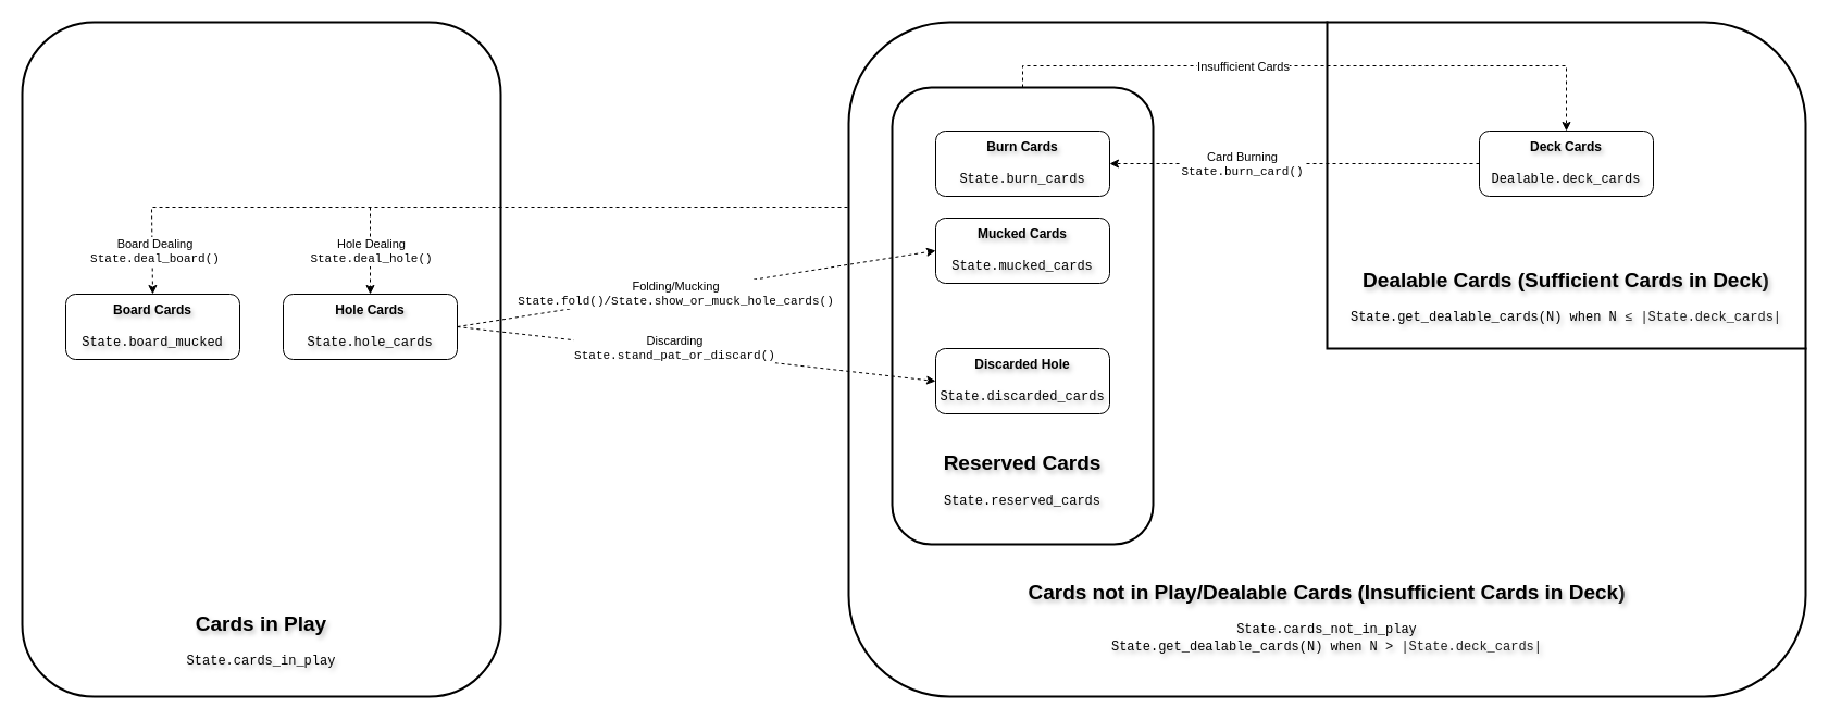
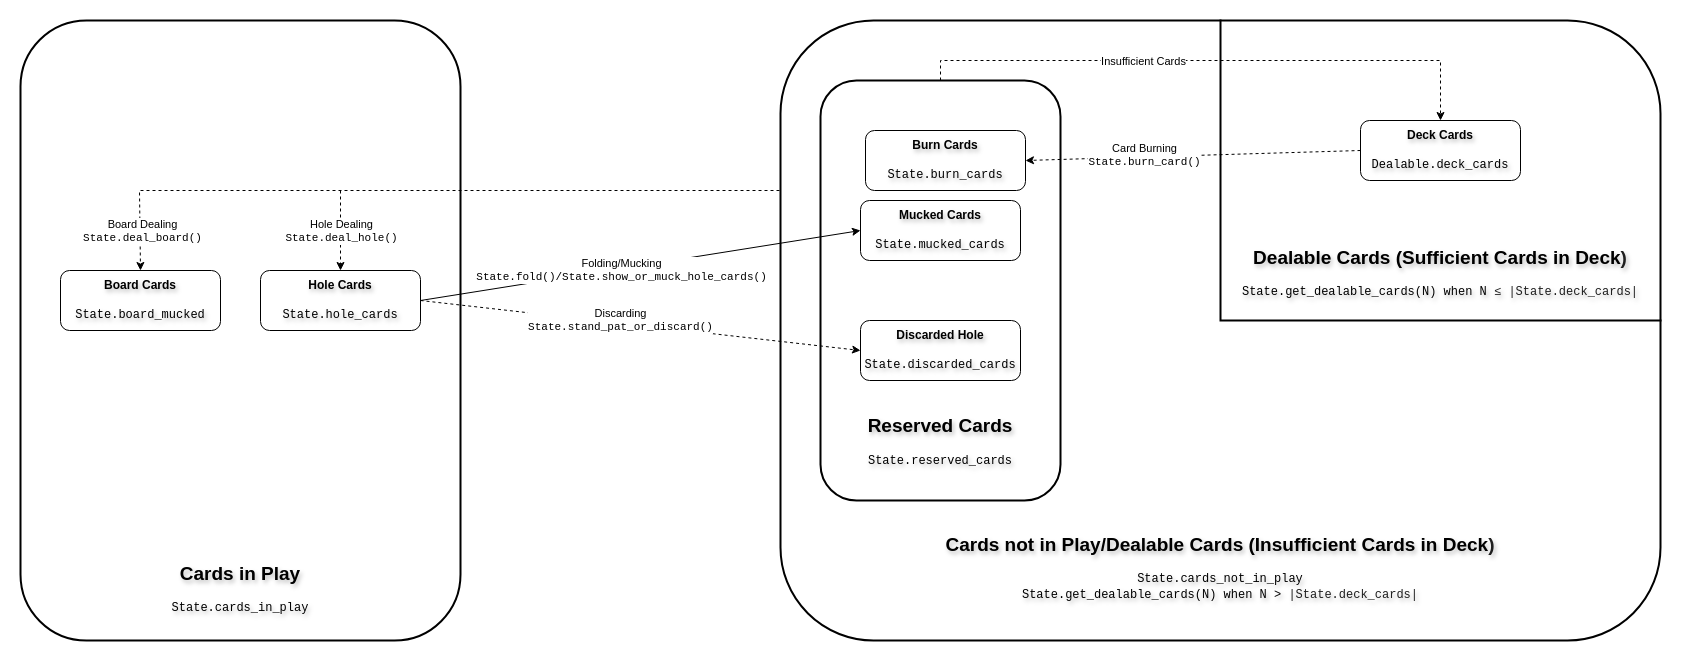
  <mxCell id="0" />
  <mxCell id="1" parent="0" />
  <mxCell id="2" value="&lt;div&gt;&lt;br&gt;&lt;/div&gt;&lt;div&gt;&lt;br&gt;&lt;/div&gt;&lt;div&gt;&lt;br&gt;&lt;/div&gt;&lt;div&gt;&lt;br&gt;&lt;/div&gt;&lt;div&gt;&lt;br&gt;&lt;/div&gt;&lt;div&gt;&lt;br&gt;&lt;/div&gt;&lt;div&gt;&lt;br&gt;&lt;/div&gt;&lt;div&gt;&lt;br&gt;&lt;/div&gt;&lt;div&gt;&lt;br&gt;&lt;/div&gt;&lt;div&gt;&lt;br&gt;&lt;/div&gt;&lt;div&gt;&lt;br&gt;&lt;/div&gt;&lt;div&gt;&lt;br&gt;&lt;/div&gt;&lt;div&gt;&lt;br&gt;&lt;/div&gt;&lt;div&gt;&lt;br&gt;&lt;/div&gt;&lt;div&gt;&lt;br&gt;&lt;/div&gt;&lt;div&gt;&lt;br&gt;&lt;/div&gt;&lt;div&gt;&lt;br&gt;&lt;/div&gt;&lt;div&gt;&lt;br&gt;&lt;/div&gt;&lt;div&gt;&lt;br&gt;&lt;/div&gt;&lt;div&gt;&lt;br&gt;&lt;/div&gt;&lt;div&gt;&lt;br&gt;&lt;/div&gt;&lt;div&gt;&lt;br&gt;&lt;/div&gt;&lt;div&gt;&lt;br&gt;&lt;/div&gt;&lt;div&gt;&lt;br&gt;&lt;/div&gt;&lt;div&gt;&lt;br&gt;&lt;/div&gt;&lt;div&gt;&lt;br&gt;&lt;/div&gt;&lt;div&gt;&lt;br&gt;&lt;/div&gt;&lt;div&gt;&lt;br&gt;&lt;/div&gt;&lt;div&gt;&lt;br&gt;&lt;/div&gt;&lt;div&gt;&lt;br&gt;&lt;/div&gt;&lt;div&gt;&lt;br&gt;&lt;/div&gt;&lt;div&gt;&lt;br&gt;&lt;/div&gt;&lt;div&gt;&lt;br&gt;&lt;/div&gt;&lt;div&gt;&lt;div&gt;&lt;b style=&quot;background-color: initial;&quot;&gt;&lt;font style=&quot;font-size: 19px;&quot;&gt;Cards not in Play&lt;/font&gt;&lt;/b&gt;&lt;b style=&quot;background-color: initial;&quot;&gt;&lt;font style=&quot;font-size: 19px;&quot;&gt;/&lt;/font&gt;&lt;/b&gt;&lt;b style=&quot;background-color: initial; font-size: 19px;&quot;&gt;Dealable Cards (Insufficient Cards in Deck&lt;span style=&quot;color: rgb(31, 31, 31); font-family: &amp;quot;Google Sans&amp;quot;, arial, sans-serif; text-align: left;&quot;&gt;)&lt;/span&gt;&lt;/b&gt;&lt;/div&gt;&lt;div&gt;&lt;br&gt;&lt;/div&gt;&lt;div&gt;&lt;font face=&quot;Courier New&quot;&gt;State.cards_not_in_play&lt;/font&gt;&lt;/div&gt;&lt;/div&gt;&lt;div&gt;&lt;div&gt;&lt;font face=&quot;Courier New&quot;&gt;State.get_dealable_cards(N)&amp;nbsp;&lt;/font&gt;&lt;font style=&quot;font-family: &amp;quot;Courier New&amp;quot;;&quot;&gt;when N &amp;gt;&lt;/font&gt;&lt;span style=&quot;font-family: &amp;quot;Courier New&amp;quot;; color: rgb(31, 31, 31); text-align: left;&quot;&gt;&amp;nbsp;|State.deck_cards|&lt;/span&gt;&lt;/div&gt;&lt;/div&gt;" style="rounded=1;whiteSpace=wrap;html=1;fillColor=none;textShadow=1;labelBackgroundColor=none;strokeWidth=2;" parent="1" vertex="1"><mxGeometry x="780" y="20" width="880" height="620" as="geometry" /></mxCell>
  <mxCell id="3" value="&lt;div&gt;&lt;br&gt;&lt;/div&gt;&lt;div&gt;&lt;br&gt;&lt;/div&gt;&lt;div&gt;&lt;br&gt;&lt;/div&gt;&lt;div&gt;&lt;br&gt;&lt;/div&gt;&lt;div&gt;&lt;br&gt;&lt;/div&gt;&lt;div&gt;&lt;br&gt;&lt;/div&gt;&lt;div&gt;&lt;br&gt;&lt;/div&gt;&lt;div&gt;&lt;br&gt;&lt;/div&gt;&lt;div&gt;&lt;br&gt;&lt;/div&gt;&lt;div&gt;&lt;br&gt;&lt;/div&gt;&lt;div&gt;&lt;br&gt;&lt;/div&gt;&lt;div&gt;&lt;br&gt;&lt;/div&gt;&lt;div&gt;&lt;br&gt;&lt;/div&gt;&lt;div&gt;&lt;br&gt;&lt;/div&gt;&lt;div&gt;&lt;br&gt;&lt;/div&gt;&lt;div&gt;&lt;br&gt;&lt;/div&gt;&lt;div&gt;&lt;br&gt;&lt;/div&gt;&lt;div&gt;&lt;br&gt;&lt;/div&gt;&lt;div&gt;&lt;br&gt;&lt;/div&gt;&lt;div&gt;&lt;br&gt;&lt;/div&gt;&lt;div&gt;&lt;br&gt;&lt;/div&gt;&lt;div&gt;&lt;br&gt;&lt;/div&gt;&lt;div&gt;&lt;br&gt;&lt;/div&gt;&lt;div&gt;&lt;br&gt;&lt;/div&gt;&lt;div&gt;&lt;br&gt;&lt;/div&gt;&lt;div&gt;&lt;br&gt;&lt;/div&gt;&lt;div&gt;&lt;br&gt;&lt;/div&gt;&lt;div&gt;&lt;br&gt;&lt;/div&gt;&lt;div&gt;&lt;br&gt;&lt;/div&gt;&lt;div&gt;&lt;br&gt;&lt;/div&gt;&lt;div&gt;&lt;br&gt;&lt;/div&gt;&lt;div&gt;&lt;br&gt;&lt;/div&gt;&lt;div&gt;&lt;br&gt;&lt;/div&gt;&lt;div&gt;&lt;br&gt;&lt;/div&gt;&lt;div&gt;&lt;br&gt;&lt;/div&gt;&lt;div&gt;&lt;br&gt;&lt;/div&gt;&lt;div&gt;&lt;b style=&quot;&quot;&gt;&lt;font style=&quot;font-size: 19px;&quot;&gt;Cards in Play&lt;/font&gt;&lt;/b&gt;&lt;br&gt;&lt;/div&gt;&lt;div style=&quot;&quot;&gt;&lt;font style=&quot;font-size: 12px;&quot;&gt;&lt;br&gt;&lt;/font&gt;&lt;/div&gt;&lt;div style=&quot;&quot;&gt;&lt;font face=&quot;Courier New&quot; style=&quot;font-size: 12px;&quot;&gt;State.cards_in_play&lt;/font&gt;&lt;/div&gt;" style="rounded=1;whiteSpace=wrap;html=1;fillColor=none;textShadow=1;labelBackgroundColor=none;strokeWidth=2;" parent="1" vertex="1"><mxGeometry y="20" width="440" height="620" as="geometry" x="20" /></mxCell>
  <mxCell id="4" value="&lt;div&gt;&lt;br&gt;&lt;/div&gt;&lt;div&gt;&lt;br&gt;&lt;/div&gt;&lt;div&gt;&lt;br&gt;&lt;/div&gt;&lt;div&gt;&lt;br&gt;&lt;/div&gt;&lt;div&gt;&lt;br&gt;&lt;/div&gt;&lt;div&gt;&lt;br&gt;&lt;/div&gt;&lt;div&gt;&lt;br&gt;&lt;/div&gt;&lt;div&gt;&lt;br&gt;&lt;/div&gt;&lt;div&gt;&lt;br&gt;&lt;/div&gt;&lt;div&gt;&lt;br&gt;&lt;/div&gt;&lt;div&gt;&lt;br&gt;&lt;/div&gt;&lt;div&gt;&lt;br&gt;&lt;/div&gt;&lt;div&gt;&lt;br&gt;&lt;/div&gt;&lt;div&gt;&lt;br&gt;&lt;/div&gt;&lt;div&gt;&lt;br&gt;&lt;/div&gt;&lt;div&gt;&lt;br&gt;&lt;/div&gt;&lt;div&gt;&lt;br&gt;&lt;/div&gt;&lt;div&gt;&lt;br&gt;&lt;/div&gt;&lt;div&gt;&lt;br&gt;&lt;/div&gt;&lt;div&gt;&lt;br&gt;&lt;/div&gt;&lt;div&gt;&lt;br&gt;&lt;/div&gt;&lt;div&gt;&lt;b style=&quot;&quot;&gt;&lt;font style=&quot;font-size: 19px;&quot;&gt;Reserved Cards&lt;/font&gt;&lt;/b&gt;&lt;br&gt;&lt;/div&gt;&lt;div style=&quot;&quot;&gt;&lt;font style=&quot;font-size: 12px;&quot;&gt;&lt;br&gt;&lt;/font&gt;&lt;/div&gt;&lt;div style=&quot;&quot;&gt;&lt;font face=&quot;Courier New&quot; style=&quot;font-size: 12px;&quot;&gt;State.reserved_cards&lt;/font&gt;&lt;/div&gt;" style="rounded=1;whiteSpace=wrap;html=1;fillColor=none;textShadow=1;labelBackgroundColor=none;strokeWidth=2;" parent="1" vertex="1"><mxGeometry x="820" y="80" width="240" height="420" as="geometry" /></mxCell>
  <mxCell id="5" style="edgeStyle=orthogonalEdgeStyle;rounded=0;orthogonalLoop=1;jettySize=auto;html=1;entryX=0.5;entryY=0;entryDx=0;entryDy=0;dashed=1;textShadow=1;labelBackgroundColor=none;" parent="1" edge="1" target="11"><mxGeometry relative="1" as="geometry"><mxPoint x="779" y="190" as="sourcePoint" /><mxPoint x="139.31" y="270" as="targetPoint" /><Array as="points"><mxPoint x="779" y="190" /><mxPoint x="139" y="190" /><mxPoint x="139" y="270" /></Array></mxGeometry></mxCell>
  <mxCell id="6" value="&lt;div&gt;Board Dealing&lt;/div&gt;&lt;font face=&quot;Courier New&quot;&gt;State.deal_board()&lt;/font&gt;" style="edgeLabel;html=1;align=center;verticalAlign=middle;resizable=0;points=[];textShadow=0;labelBackgroundColor=default;" parent="5" vertex="1" connectable="0"><mxGeometry x="0.468" y="-1" relative="1" as="geometry"><mxPoint x="-110" y="41" as="offset" /></mxGeometry></mxCell>
  <mxCell id="7" value="&lt;div&gt;&lt;b style=&quot;font-size: 19px;&quot;&gt;&lt;br&gt;&lt;/b&gt;&lt;/div&gt;&lt;div&gt;&lt;b style=&quot;font-size: 19px;&quot;&gt;&lt;br&gt;&lt;/b&gt;&lt;/div&gt;&lt;div&gt;&lt;b style=&quot;font-size: 19px;&quot;&gt;&lt;br&gt;&lt;/b&gt;&lt;/div&gt;&lt;div&gt;&lt;b style=&quot;font-size: 19px;&quot;&gt;&lt;br&gt;&lt;/b&gt;&lt;/div&gt;&lt;div&gt;&lt;b style=&quot;font-size: 19px;&quot;&gt;&lt;br&gt;&lt;/b&gt;&lt;/div&gt;&lt;div&gt;&lt;b style=&quot;font-size: 19px;&quot;&gt;&lt;br&gt;&lt;/b&gt;&lt;/div&gt;&lt;div&gt;&lt;b style=&quot;font-size: 19px;&quot;&gt;&lt;br&gt;&lt;/b&gt;&lt;/div&gt;&lt;div&gt;&lt;b style=&quot;font-size: 19px;&quot;&gt;&lt;br&gt;&lt;/b&gt;&lt;/div&gt;&lt;div&gt;&lt;b style=&quot;font-size: 19px;&quot;&gt;&lt;br&gt;&lt;/b&gt;&lt;/div&gt;&lt;div&gt;&lt;b style=&quot;font-size: 19px;&quot;&gt;Dealable Cards (Sufficient Cards in Deck&lt;span style=&quot;color: rgb(31, 31, 31); font-family: &amp;quot;Google Sans&amp;quot;, arial, sans-serif; text-align: left;&quot;&gt;)&lt;/span&gt;&lt;/b&gt;&lt;br&gt;&lt;/div&gt;&lt;div&gt;&lt;div&gt;&lt;br&gt;&lt;/div&gt;&lt;div&gt;&lt;font face=&quot;Courier New&quot;&gt;State.get_dealable_cards(N)&amp;nbsp;&lt;/font&gt;&lt;font style=&quot;font-family: &amp;quot;Courier New&amp;quot;;&quot;&gt;when N&amp;nbsp;&lt;/font&gt;&lt;span style=&quot;font-family: &amp;quot;Courier New&amp;quot;; color: rgb(31, 31, 31); text-align: left;&quot;&gt;≤ |State.deck_cards|&lt;/span&gt;&lt;/div&gt;&lt;/div&gt;" style="shape=partialRectangle;whiteSpace=wrap;html=1;top=0;right=0;fillColor=none;textShadow=1;labelBackgroundColor=none;strokeWidth=2;" parent="1" vertex="1"><mxGeometry x="1220" y="20" width="440" height="300" as="geometry" /></mxCell>
  <mxCell id="8" value="&lt;b&gt;Deck Cards&lt;/b&gt;&lt;div&gt;&lt;br&gt;&lt;div&gt;&lt;font face=&quot;Courier New&quot;&gt;Dealable.deck_cards&lt;/font&gt;&lt;/div&gt;&lt;/div&gt;" style="rounded=1;whiteSpace=wrap;html=1;textShadow=1;labelBackgroundColor=none;" parent="1" vertex="1"><mxGeometry x="1360" y="120" width="160" height="60" as="geometry" /></mxCell>
  <mxCell id="9" value="&lt;b&gt;Mucked Cards&lt;/b&gt;&lt;div&gt;&lt;br&gt;&lt;div&gt;&lt;font face=&quot;Courier New&quot;&gt;State.mucked_cards&lt;/font&gt;&lt;/div&gt;&lt;/div&gt;" style="rounded=1;whiteSpace=wrap;html=1;textShadow=1;labelBackgroundColor=none;" parent="1" vertex="1"><mxGeometry x="860" y="200" width="160" height="60" as="geometry" /></mxCell>
- <mxCell id="10" value="&lt;b&gt;Burn Cards&lt;/b&gt;&lt;div&gt;&lt;br&gt;&lt;div&gt;&lt;font face=&quot;Courier New&quot;&gt;State.burn_cards&lt;/font&gt;&lt;/div&gt;&lt;/div&gt;" style="rounded=1;whiteSpace=wrap;html=1;textShadow=1;labelBackgroundColor=none;" parent="1" vertex="1"><mxGeometry x="860" y="120" width="160" height="60" as="geometry" /></mxCell>
+ <mxCell id="10" value="&lt;b&gt;Burn Cards&lt;/b&gt;&lt;div&gt;&lt;br&gt;&lt;div&gt;&lt;font face=&quot;Courier New&quot;&gt;State.burn_cards&lt;/font&gt;&lt;/div&gt;&lt;/div&gt;" style="rounded=1;whiteSpace=wrap;html=1;textShadow=1;labelBackgroundColor=none;" parent="1" vertex="1"><mxGeometry x="865" y="130" width="160" height="60" as="geometry" /></mxCell>
  <mxCell id="11" value="&lt;b&gt;Board Cards&lt;/b&gt;&lt;div&gt;&lt;br&gt;&lt;div&gt;&lt;font face=&quot;Courier New&quot;&gt;State.board_mucked&lt;/font&gt;&lt;/div&gt;&lt;/div&gt;" style="rounded=1;whiteSpace=wrap;html=1;textShadow=1;labelBackgroundColor=none;" parent="1" vertex="1"><mxGeometry x="60" y="270" width="160" height="60" as="geometry" /></mxCell>
  <mxCell id="12" value="&lt;font style=&quot;font-size: 12px;&quot;&gt;&lt;b&gt;Hole Cards&lt;/b&gt;&lt;/font&gt;&lt;div style=&quot;&quot;&gt;&lt;br&gt;&lt;div&gt;&lt;font face=&quot;Courier New&quot;&gt;State.hole_cards&lt;/font&gt;&lt;/div&gt;&lt;/div&gt;" style="rounded=1;whiteSpace=wrap;html=1;textShadow=1;labelBackgroundColor=none;" parent="1" vertex="1"><mxGeometry x="260" y="270" width="160" height="60" as="geometry" /></mxCell>
  <mxCell id="13" value="&lt;b&gt;Discarded Hole&lt;/b&gt;&lt;div&gt;&lt;br&gt;&lt;div&gt;&lt;font face=&quot;Courier New&quot;&gt;State.discarded_cards&lt;/font&gt;&lt;/div&gt;&lt;/div&gt;" style="rounded=1;whiteSpace=wrap;html=1;textShadow=1;labelBackgroundColor=none;" parent="1" vertex="1"><mxGeometry x="860" y="320" width="160" height="60" as="geometry" /></mxCell>
  <mxCell id="14" style="edgeStyle=orthogonalEdgeStyle;rounded=0;orthogonalLoop=1;jettySize=auto;html=1;exitX=0.5;exitY=0;exitDx=0;exitDy=0;entryX=0.5;entryY=0;entryDx=0;entryDy=0;dashed=1;textShadow=1;labelBackgroundColor=none;" parent="1" source="4" target="8" edge="1"><mxGeometry relative="1" as="geometry"><Array as="points"><mxPoint x="940" y="60" /><mxPoint x="1440" y="60" /></Array></mxGeometry></mxCell>
  <mxCell id="15" value="Insufficient Cards" style="edgeLabel;html=1;align=center;verticalAlign=middle;resizable=0;points=[];textShadow=0;labelBackgroundColor=default;" parent="14" vertex="1" connectable="0"><mxGeometry x="-0.046" relative="1" as="geometry"><mxPoint x="-55" as="offset" /></mxGeometry></mxCell>
  <mxCell id="16" value="" style="endArrow=classic;html=1;rounded=0;exitX=0;exitY=0.5;exitDx=0;exitDy=0;dashed=1;textShadow=1;labelBackgroundColor=none;entryX=1;entryY=0.5;entryDx=0;entryDy=0;" parent="1" source="8" target="10" edge="1"><mxGeometry width="50" height="50" relative="1" as="geometry"><mxPoint x="1267.66" y="1649.95" as="sourcePoint" /><mxPoint x="1130" y="-150" as="targetPoint" /></mxGeometry></mxCell>
  <mxCell id="17" value="Card Burning&lt;div&gt;&lt;font face=&quot;Courier New&quot;&gt;State.burn_card()&lt;/font&gt;&lt;/div&gt;" style="edgeLabel;html=1;align=center;verticalAlign=middle;resizable=0;points=[];textShadow=0;labelBackgroundColor=default;" parent="16" vertex="1" connectable="0"><mxGeometry x="-0.015" y="-1" relative="1" as="geometry"><mxPoint x="-52" y="1" as="offset" /></mxGeometry></mxCell>
  <mxCell id="18" value="" style="endArrow=classic;html=1;rounded=0;exitX=1;exitY=0.5;exitDx=0;exitDy=0;entryX=0;entryY=0.5;entryDx=0;entryDy=0;dashed=1;textShadow=1;labelBackgroundColor=none;" parent="1" source="12" target="13" edge="1"><mxGeometry width="50" height="50" relative="1" as="geometry"><mxPoint x="710" y="270" as="sourcePoint" /><mxPoint x="760" y="220" as="targetPoint" /></mxGeometry></mxCell>
  <mxCell id="19" value="Discarding&lt;div&gt;&lt;font face=&quot;Courier New&quot;&gt;State.stand_pat_or_discard()&lt;/font&gt;&lt;/div&gt;" style="edgeLabel;html=1;align=center;verticalAlign=middle;resizable=0;points=[];textShadow=0;labelBackgroundColor=default;" parent="18" vertex="1" connectable="0"><mxGeometry x="-0.001" y="-1" relative="1" as="geometry"><mxPoint x="-20" y="-6" as="offset" /></mxGeometry></mxCell>
- <mxCell id="20" value="" style="endArrow=classic;html=1;rounded=0;entryX=0;entryY=0.5;entryDx=0;entryDy=0;dashed=1;textShadow=1;labelBackgroundColor=none;exitX=1;exitY=0.5;exitDx=0;exitDy=0;" parent="1" source="12" target="9" edge="1"><mxGeometry width="50" height="50" relative="1" as="geometry"><mxPoint x="980" y="350" as="sourcePoint" /><mxPoint x="1030" y="260" as="targetPoint" /></mxGeometry></mxCell>
+ <mxCell id="20" value="" style="endArrow=classic;html=1;rounded=0;entryX=0;entryY=0.5;entryDx=0;entryDy=0;dashed=0;textShadow=1;labelBackgroundColor=none;exitX=1;exitY=0.5;exitDx=0;exitDy=0;" parent="1" source="12" target="9" edge="1"><mxGeometry width="50" height="50" relative="1" as="geometry"><mxPoint x="980" y="350" as="sourcePoint" /><mxPoint x="1030" y="260" as="targetPoint" /></mxGeometry></mxCell>
  <mxCell id="21" value="Folding/Mucking&lt;div&gt;&lt;font face=&quot;Courier New&quot;&gt;State.fold()/State.show_or_muck_hole_cards()&lt;/font&gt;&lt;/div&gt;" style="edgeLabel;html=1;align=center;verticalAlign=middle;resizable=0;points=[];textShadow=0;labelBackgroundColor=default;" parent="20" vertex="1" connectable="0"><mxGeometry x="0.005" relative="1" as="geometry"><mxPoint x="-21" y="5" as="offset" /></mxGeometry></mxCell>
  <mxCell id="22" value="" style="endArrow=classic;html=1;rounded=0;entryX=0.5;entryY=0;entryDx=0;entryDy=0;dashed=1;" edge="1" parent="1" target="12"><mxGeometry width="50" height="50" relative="1" as="geometry"><mxPoint x="340" y="190" as="sourcePoint" /><mxPoint x="340" y="180" as="targetPoint" /></mxGeometry></mxCell>
  <mxCell id="23" value="Hole Dealing&lt;div&gt;&lt;font face=&quot;Courier New&quot;&gt;State.deal_hole()&lt;/font&gt;&lt;/div&gt;" style="edgeLabel;html=1;align=center;verticalAlign=middle;resizable=0;points=[];" vertex="1" connectable="0" parent="22"><mxGeometry x="0.008" relative="1" as="geometry"><mxPoint as="offset" /></mxGeometry></mxCell>
